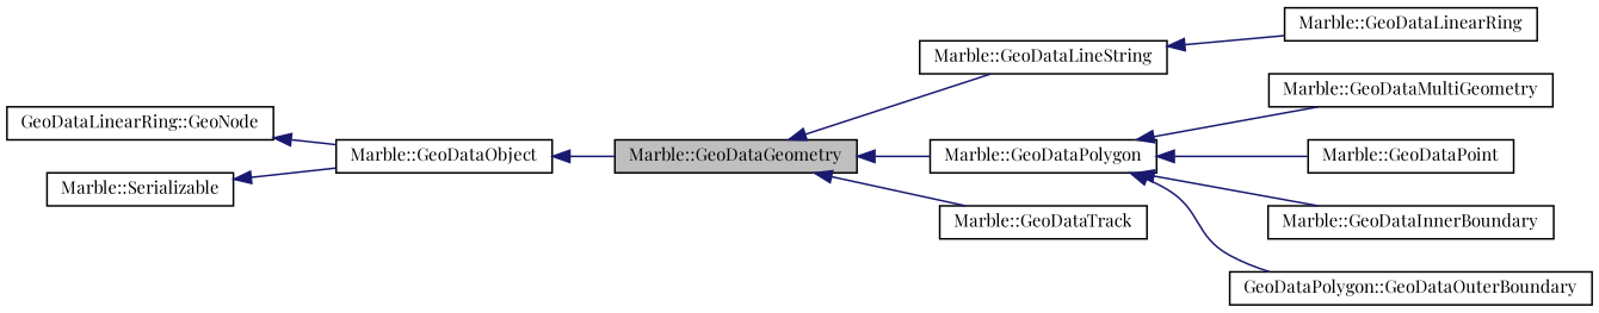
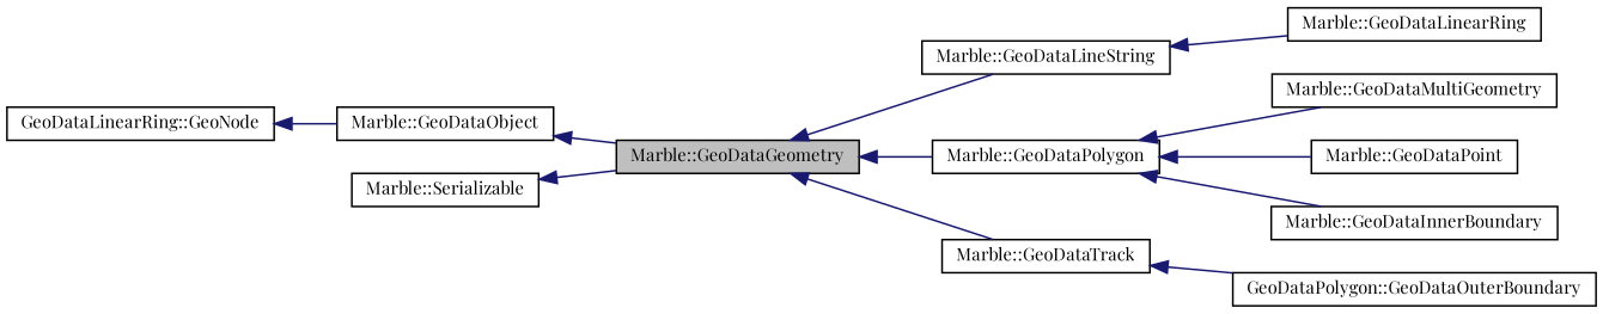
  digraph {
    fontname="Playfair Display"
    rankdir=LR
    node [color=black fillcolor=white fontname="Playfair Display" fontsize=10 shape=record style=filled]
    edge [color=midnightblue dir=back fontname="Playfair Display" fontsize=10 labelfontname=Helvetica labelfontsize=10 style=solid]
    n1 [fillcolor=grey75 fontcolor=black height=0.2 label="Marble::GeoDataGeometry" width=0.4]
    n2 [height=0.2 label="Marble::GeoDataLineString" width=0.4]
    n3 [height=0.2 label="Marble::GeoDataPolygon" width=0.4]
    n4 [height=0.2 label="Marble::GeoDataTrack" width=0.4]
    n5 [height=0.2 label="Marble::GeoDataLinearRing" width=0.4]
    n6 [height=0.2 label="Marble::GeoDataMultiGeometry" width=0.4]
    n7 [height=0.2 label="Marble::GeoDataPoint" width=0.4]
    n8 [height=0.2 label="Marble::GeoDataInnerBoundary" width=0.4]
    n9 [height=0.2 label="GeoDataPolygon::GeoDataOuterBoundary" width=0.4]
    n10 [height=0.2 label="Marble::GeoDataObject" width=0.4]
    n11 [height=0.2 label="GeoDataLinearRing::GeoNode" width=0.4]
    n12 [height=0.2 label="Marble::Serializable" width=0.4]
    n1 -> n2
    n1 -> n3
    n1 -> n4
    n2 -> n5
    n3 -> n6
    n3 -> n7
    n3 -> n8
-   n3 -> n9
+   n4 -> n9
    n10 -> n1
    n11 -> n10
-   n12 -> n10
+   n12 -> n1
  }
